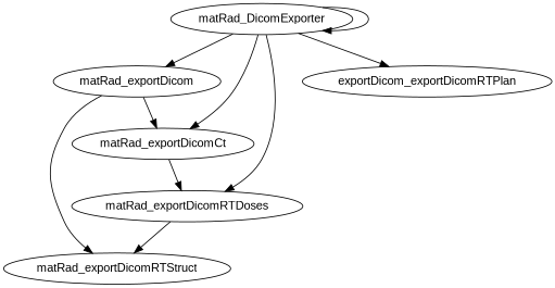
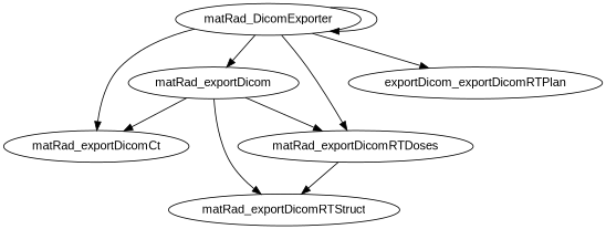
  digraph {
    fontname="Liberation Sans"
    node [fontname="Liberation Sans"]
    edge [fontname="Liberation Sans"]
    matRad_DicomExporter
    matRad_exportDicom
    matRad_exportDicomCt
    matRad_exportDicomRTDoses
    n5 [label=exportDicom_exportDicomRTPlan]
    matRad_exportDicomRTStruct
    matRad_DicomExporter -> matRad_DicomExporter
    matRad_DicomExporter -> matRad_exportDicom
    matRad_DicomExporter -> matRad_exportDicomCt
    matRad_DicomExporter -> matRad_exportDicomRTDoses
    matRad_DicomExporter -> n5
    matRad_exportDicom -> matRad_exportDicomCt
-   matRad_exportDicomCt -> matRad_exportDicomRTDoses
+   matRad_exportDicom -> matRad_exportDicomRTDoses
    matRad_exportDicom -> matRad_exportDicomRTStruct
    matRad_exportDicomRTDoses -> matRad_exportDicomRTStruct
  }
